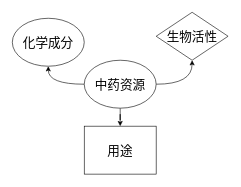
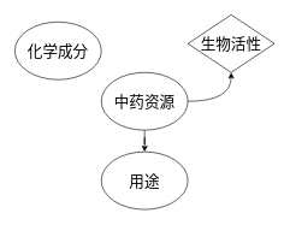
  <mxCell id="0" />
  <mxCell id="1" parent="0" />
  <mxCell id="2" style="edgeStyle=orthogonalEdgeStyle;rounded=0;orthogonalLoop=1;jettySize=auto;html=1;exitX=1;exitY=0.5;exitDx=0;exitDy=0;curved=1;fontSize=21;" edge="1" parent="1" source="5" target="7"><mxGeometry relative="1" as="geometry" /></mxCell>
- <mxCell id="3" style="edgeStyle=orthogonalEdgeStyle;rounded=0;orthogonalLoop=1;jettySize=auto;html=1;exitX=0;exitY=0.5;exitDx=0;exitDy=0;curved=1;fontSize=21;" edge="1" parent="1" source="5" target="8"><mxGeometry relative="1" as="geometry" /></mxCell>
  <mxCell id="4" style="edgeStyle=orthogonalEdgeStyle;rounded=0;orthogonalLoop=1;jettySize=auto;html=1;exitX=0.5;exitY=1;exitDx=0;exitDy=0;fontSize=21;" edge="1" parent="1" source="5" target="6"><mxGeometry relative="1" as="geometry" /></mxCell>
  <mxCell id="5" value="中药资源" style="ellipse;whiteSpace=wrap;html=1;fontSize=21;" vertex="1" parent="1"><mxGeometry x="140" y="100" width="120" height="80" as="geometry" /></mxCell>
- <mxCell id="6" value="用途" style="whiteSpace=wrap;html=1;fontSize=21;rounded=0;" vertex="1" parent="1"><mxGeometry x="140" y="210" width="120" height="80" as="geometry" /></mxCell>
+ <mxCell id="6" value="用途" style="ellipse;whiteSpace=wrap;html=1;fontSize=21;" vertex="1" parent="1"><mxGeometry x="140" y="210" width="120" height="80" as="geometry" /></mxCell>
  <mxCell id="7" value="生物活性" style="rhombus;whiteSpace=wrap;html=1;fontSize=21;" vertex="1" parent="1"><mxGeometry x="260" y="20" width="120" height="80" as="geometry" /></mxCell>
  <mxCell id="8" value="化学成分" style="ellipse;whiteSpace=wrap;html=1;fontSize=21;" vertex="1" parent="1"><mxGeometry x="20" y="30" width="120" height="80" as="geometry" /></mxCell>
